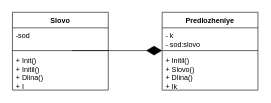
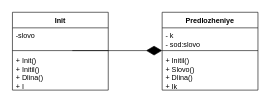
  <mxCell id="0" />
  <mxCell id="1" parent="0" />
- <mxCell id="2" value="Slovo" style="swimlane;fontStyle=1;align=center;verticalAlign=top;childLayout=stackLayout;horizontal=1;startSize=26;horizontalStack=0;resizeParent=1;resizeParentMax=0;resizeLast=0;collapsible=1;marginBottom=0;" vertex="1" parent="1"><mxGeometry x="20" y="20" width="160" height="130" as="geometry" /></mxCell>
- <mxCell id="3" value="-sod" style="text;strokeColor=none;fillColor=none;align=left;verticalAlign=top;spacingLeft=4;spacingRight=4;overflow=hidden;rotatable=0;points=[[0,0.5],[1,0.5]];portConstraint=eastwest;" vertex="1" parent="2"><mxGeometry y="26" width="160" height="34" as="geometry" /></mxCell>
+ <mxCell id="2" value="Init" style="swimlane;fontStyle=1;align=center;verticalAlign=top;childLayout=stackLayout;horizontal=1;startSize=26;horizontalStack=0;resizeParent=1;resizeParentMax=0;resizeLast=0;collapsible=1;marginBottom=0;" vertex="1" parent="1"><mxGeometry x="20" y="20" width="160" height="130" as="geometry" /></mxCell>
+ <mxCell id="3" value="-slovo" style="text;strokeColor=none;fillColor=none;align=left;verticalAlign=top;spacingLeft=4;spacingRight=4;overflow=hidden;rotatable=0;points=[[0,0.5],[1,0.5]];portConstraint=eastwest;" vertex="1" parent="2"><mxGeometry y="26" width="160" height="34" as="geometry" /></mxCell>
  <mxCell id="4" value="" style="line;strokeWidth=1;fillColor=none;align=left;verticalAlign=middle;spacingTop=-1;spacingLeft=3;spacingRight=3;rotatable=0;labelPosition=right;points=[];portConstraint=eastwest;" vertex="1" parent="2"><mxGeometry y="60" width="160" height="8" as="geometry" /></mxCell>
  <mxCell id="5" value="+ Init()&#10;+ Initil()&#10;+ Dlina()&#10;+ I" style="text;strokeColor=none;fillColor=none;align=left;verticalAlign=top;spacingLeft=4;spacingRight=4;overflow=hidden;rotatable=0;points=[[0,0.5],[1,0.5]];portConstraint=eastwest;" vertex="1" parent="2"><mxGeometry y="68" width="160" height="62" as="geometry" /></mxCell>
  <mxCell id="6" value="Predlozheniye" style="swimlane;fontStyle=1;align=center;verticalAlign=top;childLayout=stackLayout;horizontal=1;startSize=26;horizontalStack=0;resizeParent=1;resizeParentMax=0;resizeLast=0;collapsible=1;marginBottom=0;" vertex="1" parent="1"><mxGeometry x="270" y="20" width="160" height="130" as="geometry" /></mxCell>
  <mxCell id="7" value="- k&#10;- sod:slovo" style="text;strokeColor=none;fillColor=none;align=left;verticalAlign=top;spacingLeft=4;spacingRight=4;overflow=hidden;rotatable=0;points=[[0,0.5],[1,0.5]];portConstraint=eastwest;" vertex="1" parent="6"><mxGeometry y="26" width="160" height="34" as="geometry" /></mxCell>
  <mxCell id="8" value="" style="line;strokeWidth=1;fillColor=none;align=left;verticalAlign=middle;spacingTop=-1;spacingLeft=3;spacingRight=3;rotatable=0;labelPosition=right;points=[];portConstraint=eastwest;" vertex="1" parent="6"><mxGeometry y="60" width="160" height="8" as="geometry" /></mxCell>
  <mxCell id="9" value="+ Initil()&#10;+ Slovo()&#10;+ Dlina()&#10;+ Ik" style="text;strokeColor=none;fillColor=none;align=left;verticalAlign=top;spacingLeft=4;spacingRight=4;overflow=hidden;rotatable=0;points=[[0,0.5],[1,0.5]];portConstraint=eastwest;" vertex="1" parent="6"><mxGeometry y="68" width="160" height="62" as="geometry" /></mxCell>
  <mxCell id="10" value="" style="endArrow=diamondThin;endFill=1;endSize=24;html=1;" edge="1" parent="1"><mxGeometry width="160" relative="1" as="geometry"><mxPoint x="120" y="84" as="sourcePoint" /><mxPoint x="270" y="84" as="targetPoint" /></mxGeometry></mxCell>
